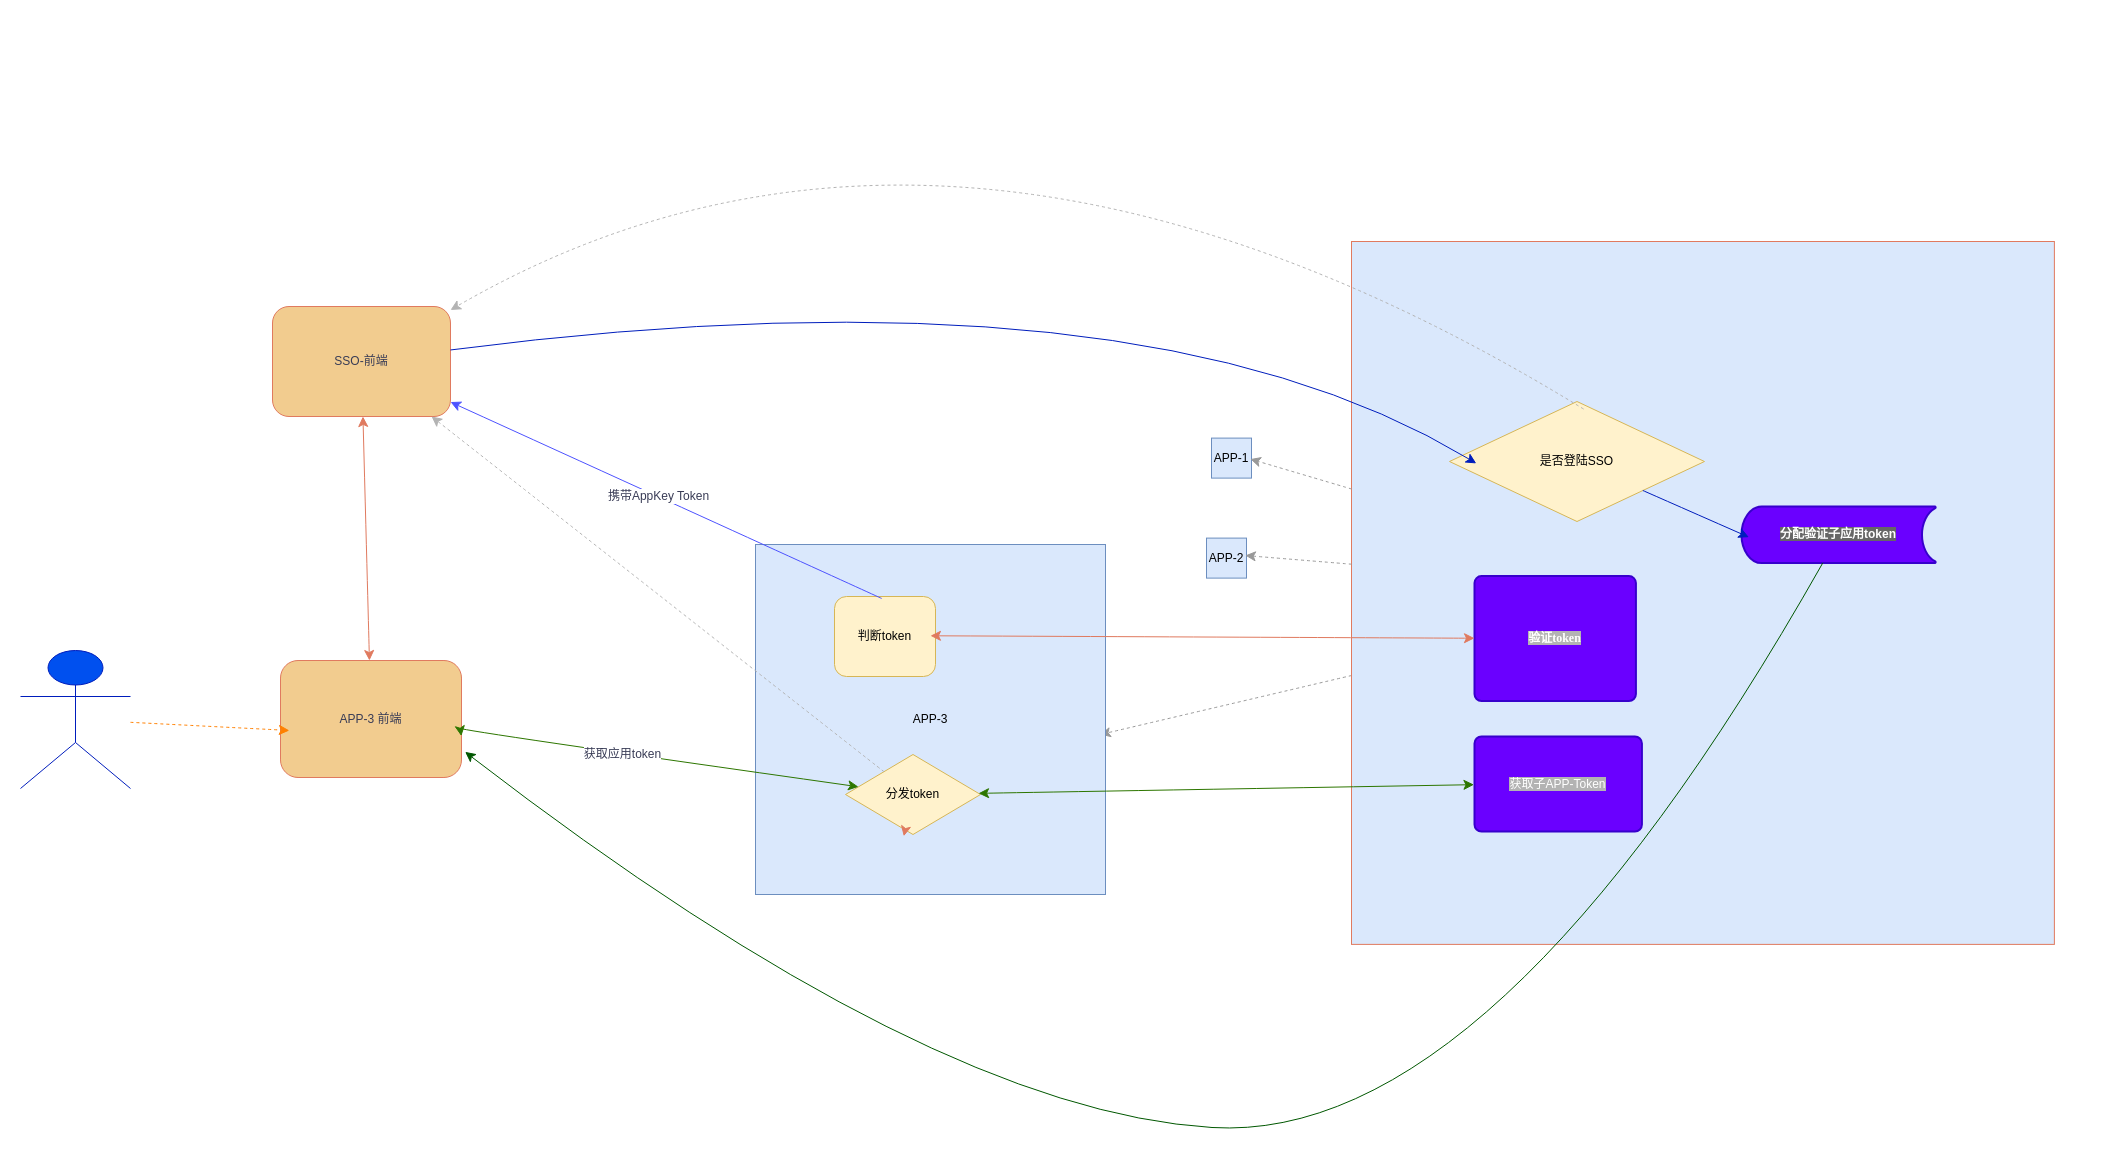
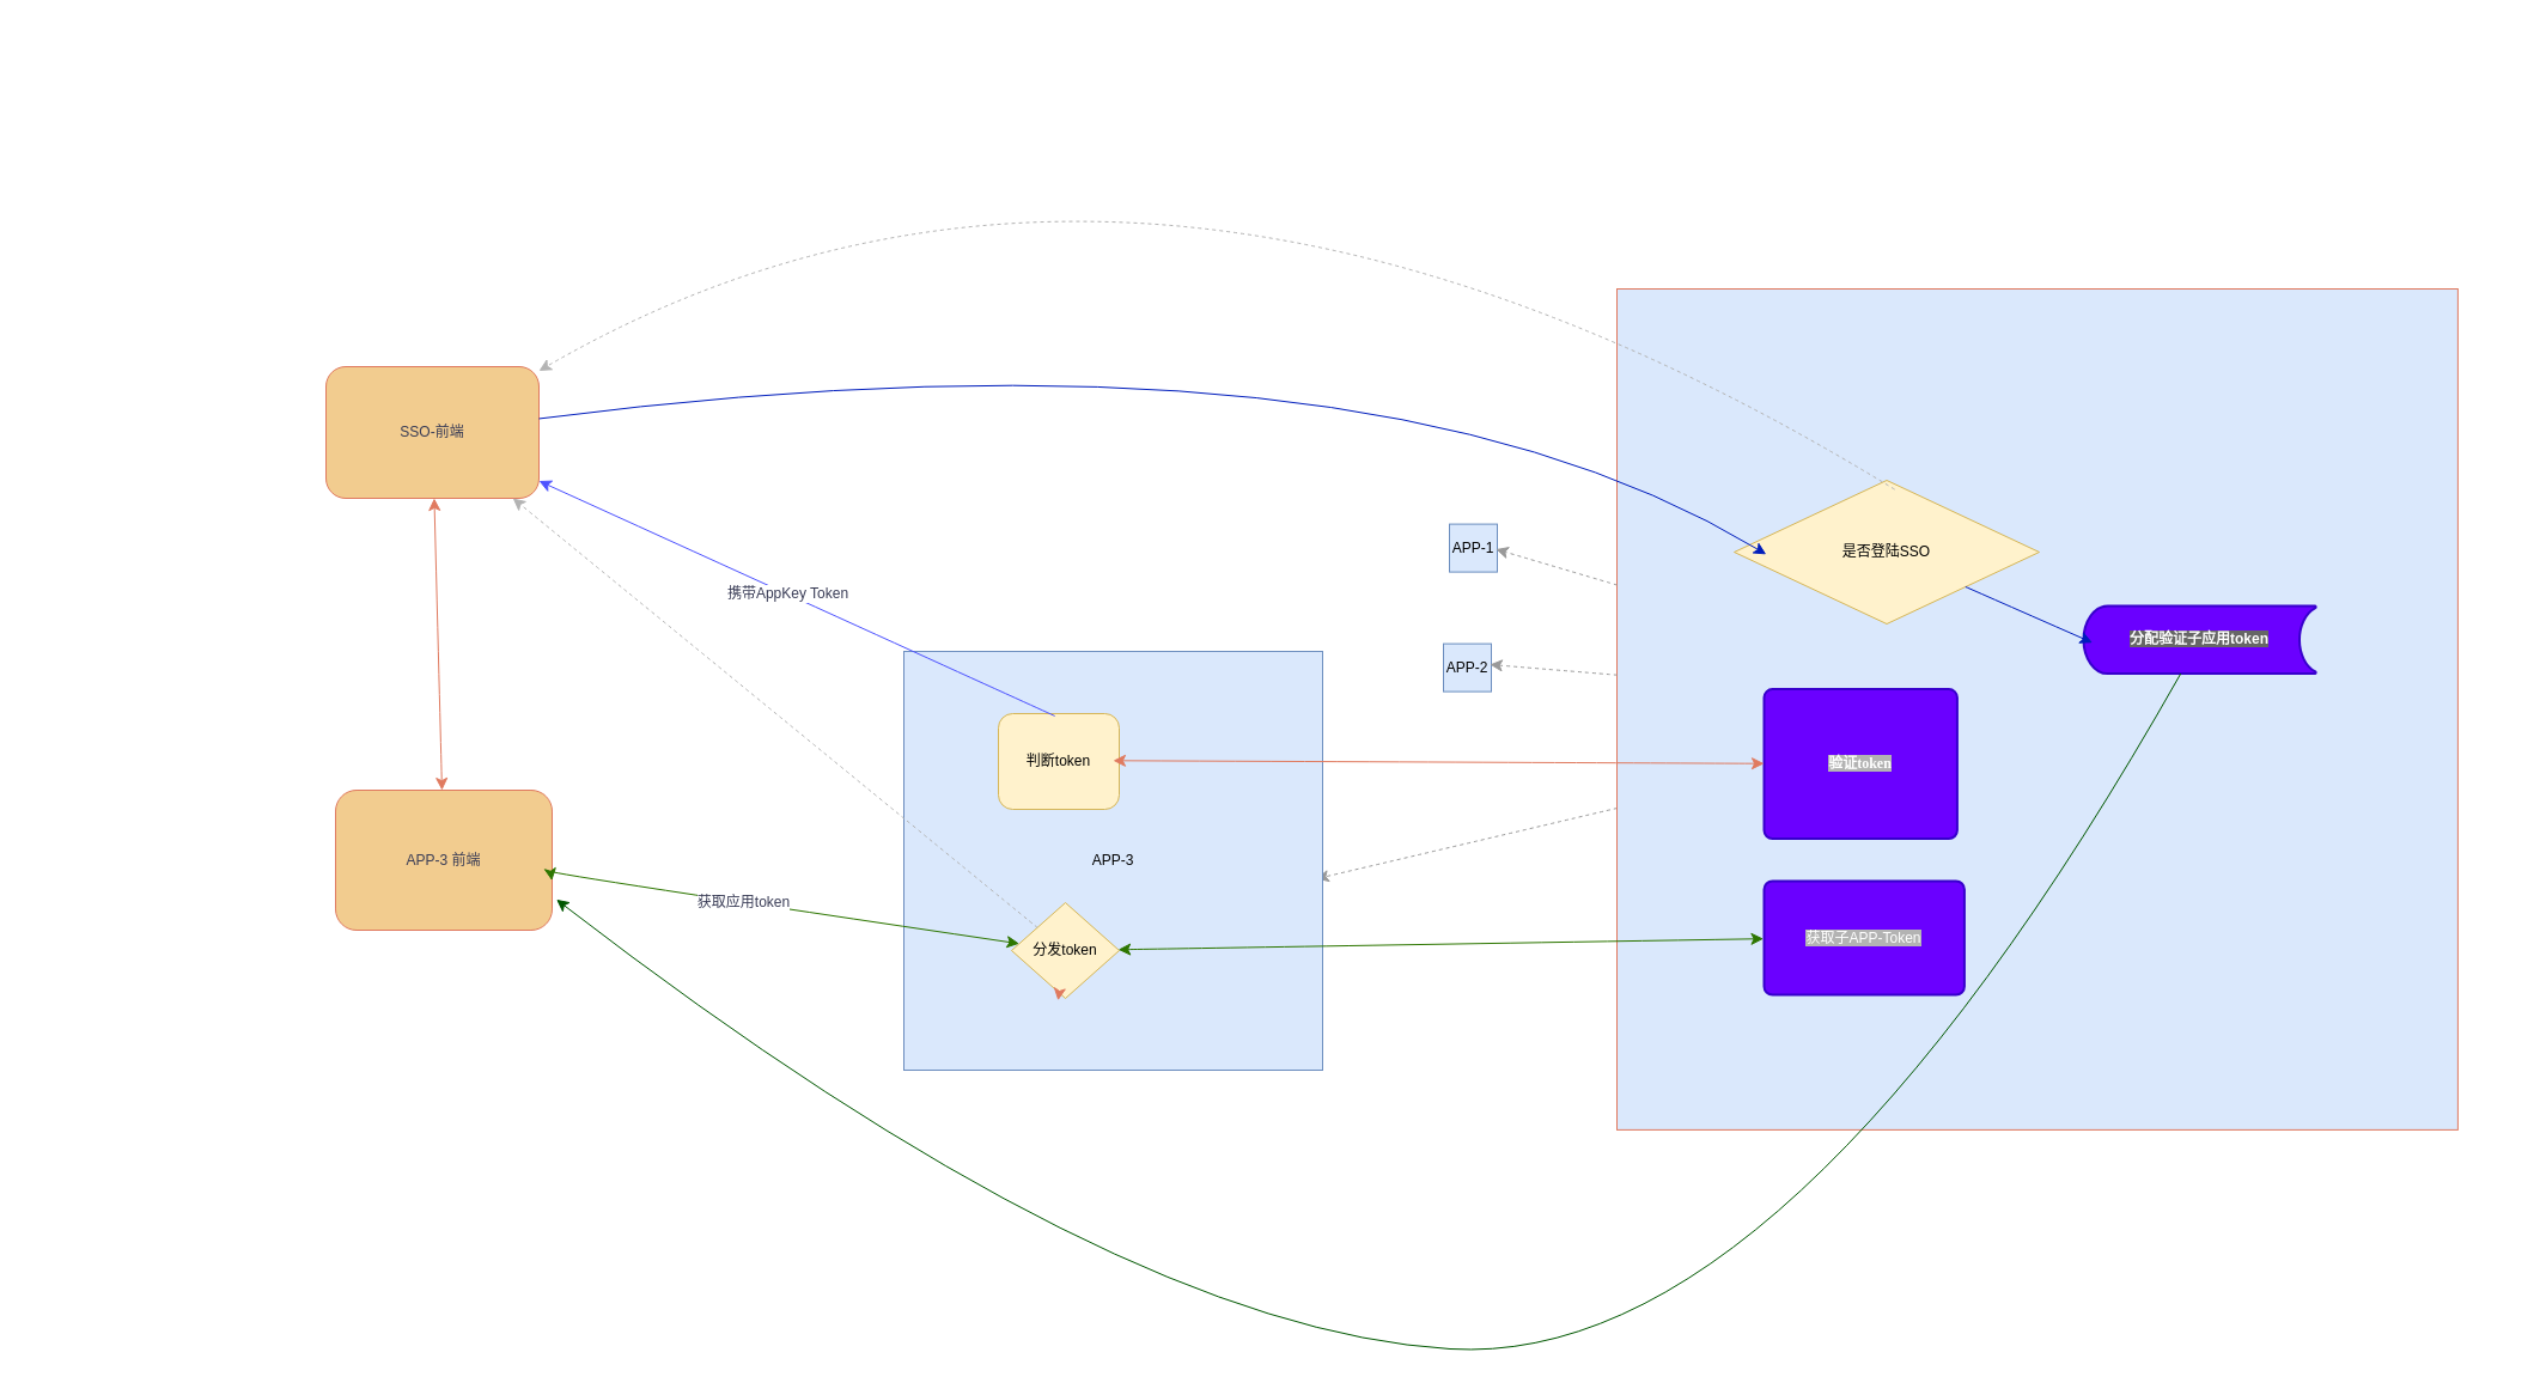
  <mxCell id="0" />
  <mxCell id="1" parent="0" />
- <mxCell id="2" value="Actor" style="shape=umlActor;verticalLabelPosition=bottom;verticalAlign=top;html=1;outlineConnect=0;strokeColor=#001DBC;fillColor=#0050ef;fontColor=#ffffff;" vertex="1" parent="1"><mxGeometry x="20" y="650" width="110" height="138" as="geometry" /></mxCell>
  <mxCell id="3" value="SSO-前端" style="rounded=1;whiteSpace=wrap;html=1;strokeColor=#E07A5F;fontColor=#393C56;fillColor=#F2CC8F;" vertex="1" parent="1"><mxGeometry x="272" y="306" width="178" height="110" as="geometry" /></mxCell>
  <mxCell id="4" style="edgeStyle=none;curved=1;rounded=0;orthogonalLoop=1;jettySize=auto;html=1;entryX=0.985;entryY=0.543;entryDx=0;entryDy=0;entryPerimeter=0;strokeColor=#999999;fontSize=12;fontColor=#393C56;startSize=8;endSize=8;fillColor=#F2CC8F;dashed=1;" edge="1" parent="1" source="18" target="9"><mxGeometry relative="1" as="geometry"><mxPoint x="929.9" y="508.46" as="targetPoint" /></mxGeometry></mxCell>
  <mxCell id="5" style="edgeStyle=none;curved=1;rounded=0;orthogonalLoop=1;jettySize=auto;html=1;strokeColor=#E07A5F;fontSize=12;fontColor=#393C56;startSize=8;endSize=8;fillColor=#F2CC8F;" edge="1" parent="1" source="6"><mxGeometry relative="1" as="geometry"><mxPoint x="450" y="705" as="targetPoint" /></mxGeometry></mxCell>
  <mxCell id="6" value="APP-3 前端" style="rounded=1;whiteSpace=wrap;html=1;strokeColor=#E07A5F;fontColor=#393C56;fillColor=#F2CC8F;" vertex="1" parent="1"><mxGeometry x="280" y="660" width="181" height="117" as="geometry" /></mxCell>
- <mxCell id="7" style="edgeStyle=none;curved=1;rounded=0;orthogonalLoop=1;jettySize=auto;html=1;entryX=0.049;entryY=0.598;entryDx=0;entryDy=0;entryPerimeter=0;strokeColor=#FF8000;fontSize=12;fontColor=#393C56;startSize=8;endSize=8;fillColor=#a20025;dashed=1;" edge="1" parent="1" source="2" target="6"><mxGeometry relative="1" as="geometry" /></mxCell>
  <mxCell id="8" value="" style="group;fillColor=#fff2cc;strokeColor=#d6b656;" vertex="1" connectable="0" parent="1"><mxGeometry x="755" y="544" width="350" height="350" as="geometry" /></mxCell>
  <mxCell id="9" value="APP-3" style="whiteSpace=wrap;html=1;aspect=fixed;strokeColor=#6c8ebf;fillColor=#dae8fc;" vertex="1" parent="8"><mxGeometry width="350" height="350" as="geometry" /></mxCell>
  <mxCell id="10" value="判断token" style="whiteSpace=wrap;html=1;strokeColor=#d6b656;fillColor=#fff2cc;rounded=1;" vertex="1" parent="8"><mxGeometry x="79" y="52" width="101" height="80" as="geometry" /></mxCell>
- <mxCell id="11" value="分发token" style="rhombus;whiteSpace=wrap;html=1;strokeColor=#d6b656;fillColor=#fff2cc;" vertex="1" parent="8"><mxGeometry x="90" y="210" width="135" height="80" as="geometry" /></mxCell>
+ <mxCell id="11" value="分发token" style="rhombus;whiteSpace=wrap;html=1;strokeColor=#d6b656;fillColor=#fff2cc;" vertex="1" parent="8"><mxGeometry x="90" y="210" width="90" height="80" as="geometry" /></mxCell>
  <mxCell id="12" style="edgeStyle=none;curved=1;rounded=0;orthogonalLoop=1;jettySize=auto;html=1;entryX=0.432;entryY=1.022;entryDx=0;entryDy=0;entryPerimeter=0;strokeColor=#E07A5F;fontSize=12;fontColor=#393C56;startSize=8;endSize=8;fillColor=#F2CC8F;" edge="1" parent="8" source="11" target="11"><mxGeometry relative="1" as="geometry" /></mxCell>
  <mxCell id="13" style="edgeStyle=none;curved=1;rounded=0;orthogonalLoop=1;jettySize=auto;html=1;strokeColor=#4D52FF;fontSize=12;fontColor=#393C56;startSize=8;endSize=8;fillColor=#F2CC8F;exitX=0.468;exitY=0.025;exitDx=0;exitDy=0;exitPerimeter=0;" edge="1" parent="1" source="10" target="3"><mxGeometry relative="1" as="geometry" /></mxCell>
  <mxCell id="14" value="携带AppKey Token" style="edgeLabel;html=1;align=center;verticalAlign=middle;resizable=0;points=[];fontSize=12;strokeColor=#E07A5F;fontColor=#393C56;fillColor=#F2CC8F;" vertex="1" connectable="0" parent="13"><mxGeometry x="0.044" y="-1" relative="1" as="geometry"><mxPoint x="1" y="1" as="offset" /></mxGeometry></mxCell>
  <mxCell id="15" style="edgeStyle=none;curved=1;rounded=0;orthogonalLoop=1;jettySize=auto;html=1;strokeColor=#E07A5F;fontSize=12;fontColor=#393C56;startSize=8;endSize=8;fillColor=#F2CC8F;startArrow=classic;startFill=1;" edge="1" parent="1" source="6" target="3"><mxGeometry relative="1" as="geometry" /></mxCell>
  <mxCell id="16" value="" style="group;" vertex="1" connectable="0" parent="1"><mxGeometry x="1201" y="201" width="900" height="897.21" as="geometry" /></mxCell>
  <mxCell id="17" value="" style="group;" vertex="1" connectable="0" parent="16"><mxGeometry x="164.42" y="40" width="735.58" height="857.21" as="geometry" /></mxCell>
  <mxCell id="18" value="" style="whiteSpace=wrap;html=1;aspect=fixed;strokeColor=#E07A5F;fontColor=#393C56;fillColor=#DAE8FC;" vertex="1" parent="17"><mxGeometry x="-14.42" width="702.888" height="702.888" as="geometry" /></mxCell>
  <mxCell id="19" value="是否登陆SSO" style="rhombus;whiteSpace=wrap;html=1;strokeColor=#d6b656;fillColor=#fff2cc;" vertex="1" parent="17"><mxGeometry x="83.58" y="160" width="255" height="120" as="geometry" /></mxCell>
  <mxCell id="20" value="&lt;b style=&quot;background-color: rgb(102, 102, 102);&quot;&gt;分配验证子应用token&lt;/b&gt;" style="strokeWidth=2;html=1;shape=mxgraph.flowchart.stored_data;whiteSpace=wrap;strokeColor=#3700CC;fontColor=#ffffff;fillColor=#6a00ff;" vertex="1" parent="17"><mxGeometry x="375.58" y="265" width="194.42" height="56.6" as="geometry" /></mxCell>
  <mxCell id="21" style="edgeStyle=none;curved=1;rounded=0;orthogonalLoop=1;jettySize=auto;html=1;entryX=0.038;entryY=0.542;entryDx=0;entryDy=0;entryPerimeter=0;strokeColor=#001DBC;fontSize=12;fontColor=#393C56;startSize=8;endSize=8;fillColor=#0050ef;" edge="1" parent="17" source="19" target="20"><mxGeometry relative="1" as="geometry" /></mxCell>
  <mxCell id="22" value="&lt;span style=&quot;background-color: rgb(179, 179, 179);&quot;&gt;&lt;b&gt;验证token&lt;/b&gt;&lt;/span&gt;" style="rounded=1;whiteSpace=wrap;html=1;absoluteArcSize=1;arcSize=14;strokeWidth=2;hachureGap=4;fontFamily=Architects Daughter;fontSource=https%3A%2F%2Ffonts.googleapis.com%2Fcss%3Ffamily%3DArchitects%2BDaughter;fillColor=#6a00ff;fontColor=#ffffff;strokeColor=#3700CC;" vertex="1" parent="17"><mxGeometry x="108.58" y="334.6" width="161.42" height="125" as="geometry" /></mxCell>
  <mxCell id="23" value="&lt;span style=&quot;background-color: rgb(179, 179, 179);&quot;&gt;获取子APP-Token&lt;/span&gt;" style="rounded=1;whiteSpace=wrap;html=1;absoluteArcSize=1;arcSize=14;strokeWidth=2;fillColor=#6a00ff;fontColor=#ffffff;strokeColor=#3700CC;" vertex="1" parent="17"><mxGeometry x="108.58" y="495" width="167.42" height="95" as="geometry" /></mxCell>
  <mxCell id="24" value="APP-2" style="whiteSpace=wrap;html=1;aspect=fixed;strokeColor=#6c8ebf;fillColor=#dae8fc;" vertex="1" parent="16"><mxGeometry x="5" y="336.6" width="40" height="40" as="geometry" /></mxCell>
  <mxCell id="25" style="edgeStyle=none;curved=1;rounded=0;orthogonalLoop=1;jettySize=auto;html=1;entryX=0.971;entryY=0.435;entryDx=0;entryDy=0;entryPerimeter=0;strokeColor=#999999;fontSize=12;fontColor=#393C56;startSize=8;endSize=8;fillColor=#F2CC8F;dashed=1;" edge="1" parent="16" source="18" target="24"><mxGeometry relative="1" as="geometry" /></mxCell>
  <mxCell id="26" value="APP-1" style="whiteSpace=wrap;html=1;aspect=fixed;strokeColor=#6c8ebf;fillColor=#dae8fc;" vertex="1" parent="16"><mxGeometry x="10" y="236.6" width="40" height="40" as="geometry" /></mxCell>
  <mxCell id="27" style="edgeStyle=none;curved=1;rounded=0;orthogonalLoop=1;jettySize=auto;html=1;entryX=0.971;entryY=0.524;entryDx=0;entryDy=0;entryPerimeter=0;strokeColor=#999999;fontSize=12;fontColor=#393C56;startSize=8;endSize=8;fillColor=#F2CC8F;dashed=1;" edge="1" parent="16" source="18" target="26"><mxGeometry relative="1" as="geometry" /></mxCell>
  <mxCell id="28" style="edgeStyle=none;curved=1;rounded=0;orthogonalLoop=1;jettySize=auto;html=1;entryX=0.95;entryY=0.491;entryDx=0;entryDy=0;entryPerimeter=0;strokeColor=#E07A5F;fontSize=12;fontColor=#393C56;startSize=8;endSize=8;fillColor=#F2CC8F;startArrow=classic;startFill=1;" edge="1" parent="1" source="22" target="10"><mxGeometry relative="1" as="geometry"><mxPoint x="1479.59" y="602.232" as="sourcePoint" /></mxGeometry></mxCell>
  <mxCell id="29" style="edgeStyle=none;curved=1;rounded=0;orthogonalLoop=1;jettySize=auto;html=1;entryX=0.105;entryY=0.516;entryDx=0;entryDy=0;entryPerimeter=0;strokeColor=#001DBC;fontSize=12;fontColor=#393C56;startSize=8;endSize=8;fillColor=#0050ef;" edge="1" parent="1" source="3" target="19"><mxGeometry relative="1" as="geometry"><Array as="points"><mxPoint x="1140" y="260" /></Array></mxGeometry></mxCell>
  <mxCell id="30" style="edgeStyle=none;curved=1;rounded=0;orthogonalLoop=1;jettySize=auto;html=1;strokeColor=#2D7600;fontSize=12;fontColor=#393C56;startSize=8;endSize=8;fillColor=#60a917;startArrow=classic;startFill=1;exitX=0.999;exitY=0.646;exitDx=0;exitDy=0;exitPerimeter=0;" edge="1" parent="1" source="6" target="11"><mxGeometry relative="1" as="geometry"><mxPoint x="460" y="720" as="sourcePoint" /><Array as="points"><mxPoint x="460" y="730" /></Array></mxGeometry></mxCell>
  <mxCell id="31" value="" style="edgeLabel;html=1;align=center;verticalAlign=middle;resizable=0;points=[];fontSize=12;strokeColor=#E07A5F;fontColor=#393C56;fillColor=#F2CC8F;" vertex="1" connectable="0" parent="30"><mxGeometry x="0.078" y="2" relative="1" as="geometry"><mxPoint as="offset" /></mxGeometry></mxCell>
  <mxCell id="32" value="获取应用token" style="edgeLabel;html=1;align=center;verticalAlign=middle;resizable=0;points=[];fontSize=12;strokeColor=#E07A5F;fontColor=#393C56;fillColor=#F2CC8F;" vertex="1" connectable="0" parent="30"><mxGeometry x="-0.678" y="-3" relative="1" as="geometry"><mxPoint x="102" y="12" as="offset" /></mxGeometry></mxCell>
  <mxCell id="33" style="edgeStyle=none;curved=1;rounded=0;orthogonalLoop=1;jettySize=auto;html=1;strokeColor=#2D7600;fontSize=12;fontColor=#393C56;startSize=8;endSize=8;fillColor=#60a917;startArrow=classic;startFill=1;" edge="1" parent="1" source="11"><mxGeometry relative="1" as="geometry"><mxPoint x="1473.481" y="784.177" as="targetPoint" /></mxGeometry></mxCell>
  <mxCell id="34" style="edgeStyle=none;curved=1;rounded=0;orthogonalLoop=1;jettySize=auto;html=1;strokeColor=#B3B3B3;fontSize=12;fontColor=#393C56;startSize=8;endSize=8;fillColor=#F2CC8F;exitX=0.526;exitY=0.063;exitDx=0;exitDy=0;exitPerimeter=0;dashed=1;" edge="1" parent="1" source="19" target="3"><mxGeometry relative="1" as="geometry"><Array as="points"><mxPoint x="950" y="20" /></Array></mxGeometry></mxCell>
  <mxCell id="35" style="edgeStyle=none;curved=1;rounded=0;hachureGap=4;orthogonalLoop=1;jettySize=auto;html=1;fontFamily=Architects Daughter;fontSource=https%3A%2F%2Ffonts.googleapis.com%2Fcss%3Ffamily%3DArchitects%2BDaughter;fontSize=12;startSize=8;endSize=8;fillColor=#008a00;strokeColor=#005700;entryX=1.02;entryY=0.781;entryDx=0;entryDy=0;entryPerimeter=0;" edge="1" parent="1" source="20" target="6"><mxGeometry relative="1" as="geometry"><mxPoint x="434" y="750" as="targetPoint" /><Array as="points"><mxPoint x="1493" y="1144" /><mxPoint x="930" y="1110" /></Array></mxGeometry></mxCell>
  <mxCell id="36" style="edgeStyle=none;curved=1;rounded=0;hachureGap=4;orthogonalLoop=1;jettySize=auto;html=1;fontFamily=Architects Daughter;fontSource=https%3A%2F%2Ffonts.googleapis.com%2Fcss%3Ffamily%3DArchitects%2BDaughter;fontSize=12;startSize=8;endSize=8;dashed=1;strokeColor=#B3B3B3;" edge="1" parent="1" source="11" target="3"><mxGeometry relative="1" as="geometry" /></mxCell>
